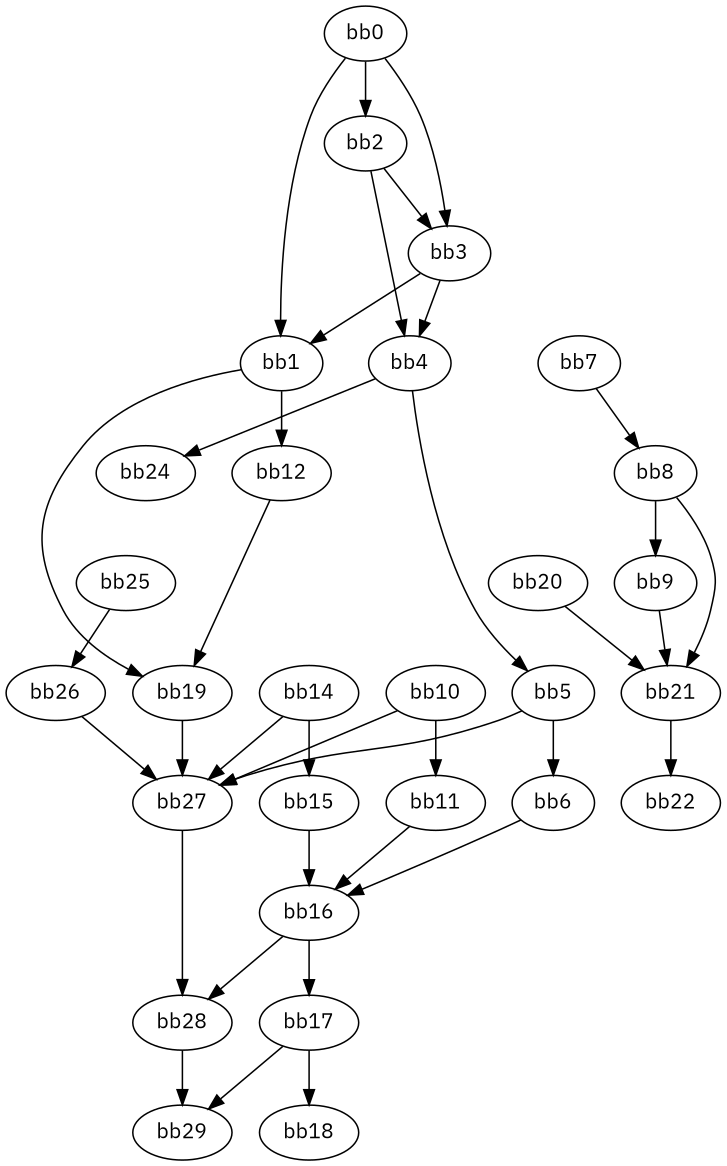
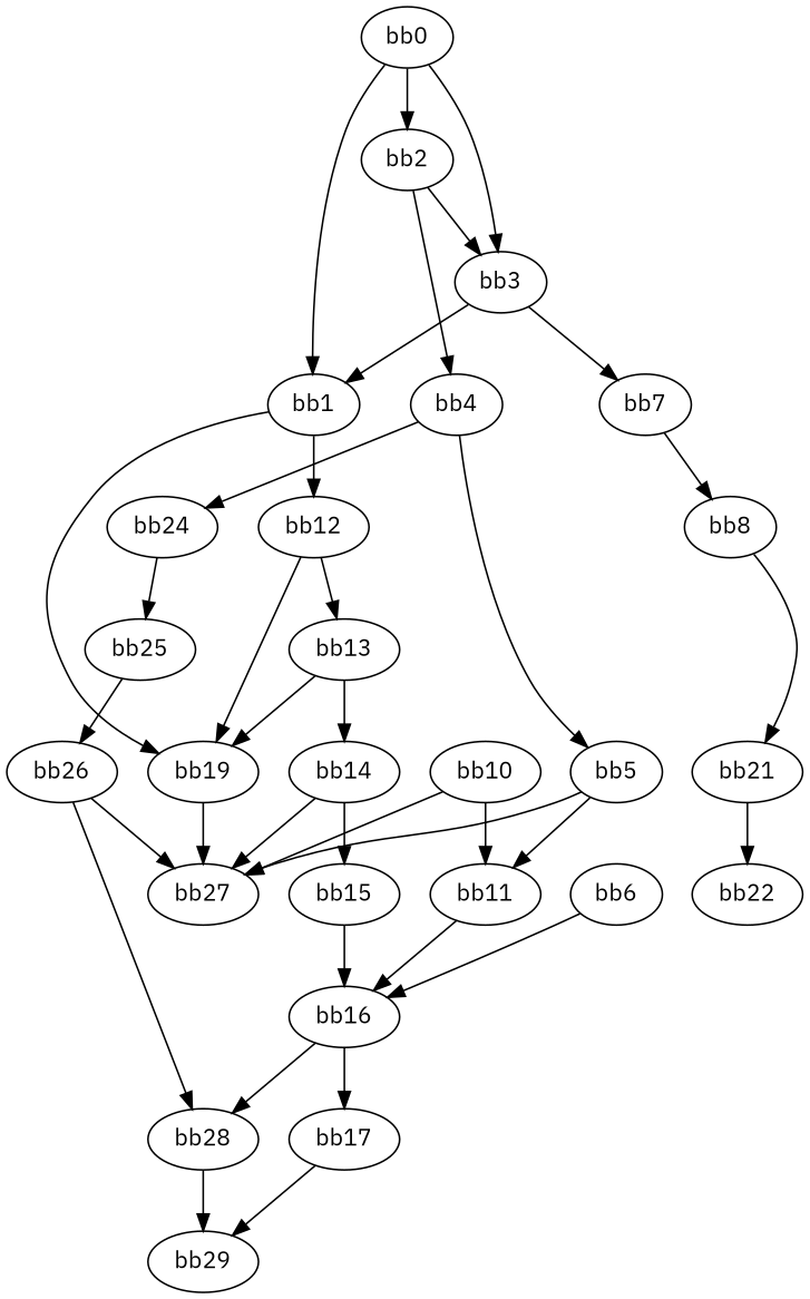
  digraph {
    fontname="IBM Plex Sans"
    node [fontname="IBM Plex Sans"]
    edge [fontname="IBM Plex Sans"]
    n1 [label="bb0\l"]
    n2 [label="bb1\l"]
    n3 [label="bb2\l"]
    n4 [label="bb3\l"]
    n5 [label="bb12\l"]
    n6 [label="bb19\l"]
    n7 [label="bb4\l"]
    n8 [label="bb7\l"]
+   n9 [label="bb13\l"]
    n10 [label="bb27\l"]
    n11 [label="bb5\l"]
    n12 [label="bb24\l"]
    n13 [label="bb8\l"]
    n14 [label="bb6\l"]
    n15 [label="bb25\l"]
    n16 [label="bb16\l"]
    n17 [label="bb28\l"]
    n18 [label="bb17\l"]
-   n19 [label="bb9\l"]
    n20 [label="bb21\l"]
-   n21 [label="bb20\l"]
    n22 [label="bb22\l"]
    n23 [label="bb10\l"]
    n24 [label="bb11\l"]
    n25 [label="bb14\l"]
    n26 [label="bb15\l"]
-   n27 [label="bb18\l"]
    n28 [label="bb29\l"]
    n29 [label="bb26\l"]
    n1 -> n2
    n1 -> n3
    n1 -> n4
    n2 -> n5
    n2 -> n6
    n3 -> n4
    n3 -> n7
    n4 -> n2
-   n4 -> n7
+   n4 -> n8
    n5 -> n6
+   n5 -> n9
    n6 -> n10
    n7 -> n11
    n7 -> n12
    n8 -> n13
-   n10 -> n17
+   n9 -> n6
+   n9 -> n25
+   n29 -> n17
    n11 -> n10
-   n11 -> n14
-   n13 -> n19
+   n11 -> n24
+   n12 -> n15
    n13 -> n20
    n14 -> n16
    n15 -> n29
    n16 -> n17
    n16 -> n18
    n17 -> n28
-   n18 -> n27
    n18 -> n28
-   n19 -> n20
    n20 -> n22
-   n21 -> n20
    n23 -> n10
    n23 -> n24
    n24 -> n16
    n25 -> n10
    n25 -> n26
    n26 -> n16
    n29 -> n10
  }
